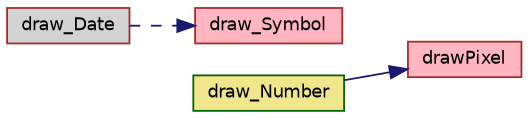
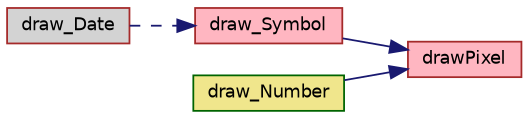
  digraph {
    rankdir=LR
    node [color=brown fillcolor=lightpink fontname=Helvetica fontsize=10 shape=record style=filled]
    edge [color=midnightblue fontname=Helvetica fontsize=10 labelfontname=Helvetica labelfontsize=10 style=solid]
    n1 [fillcolor=lightgrey height=0.2 label=draw_Date width=0.4]
    n2 [height=0.2 label=draw_Symbol width=0.4]
    n3 [color=darkgreen fillcolor=khaki height=0.2 label=draw_Number width=0.4]
    n4 [height=0.2 label=drawPixel width=0.4]
    n1 -> n2 [style=dashed]
+   n2 -> n4
    n3 -> n4
  }
